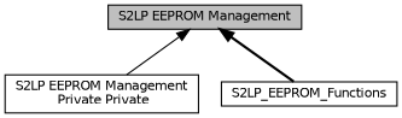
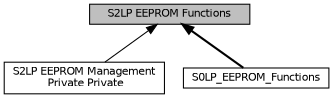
  digraph {
    rankdir=TB
    node [color=black fillcolor=white fontname=Helvetica fontsize=10 shape=box style=filled]
    edge [dir=back fontname=Helvetica fontsize=10 labelfontname=Helvetica labelfontsize=10 shape=plaintext]
    n1 [height=0.2 label="S2LP EEPROM Management\l Private Private" width=0.4]
-   n2 [fillcolor=grey75 fontcolor=black height=0.2 label="S2LP EEPROM Management" width=0.4]
-   n3 [height=0.2 label=S2LP_EEPROM_Functions width=0.4]
+   n2 [fillcolor=grey75 fontcolor=black height=0.2 label="S2LP EEPROM Functions" width=0.4]
+   n3 [height=0.2 label=S0LP_EEPROM_Functions width=0.4]
    n2 -> n1 [style=solid]
    n2 -> n3 [style=bold]
  }
